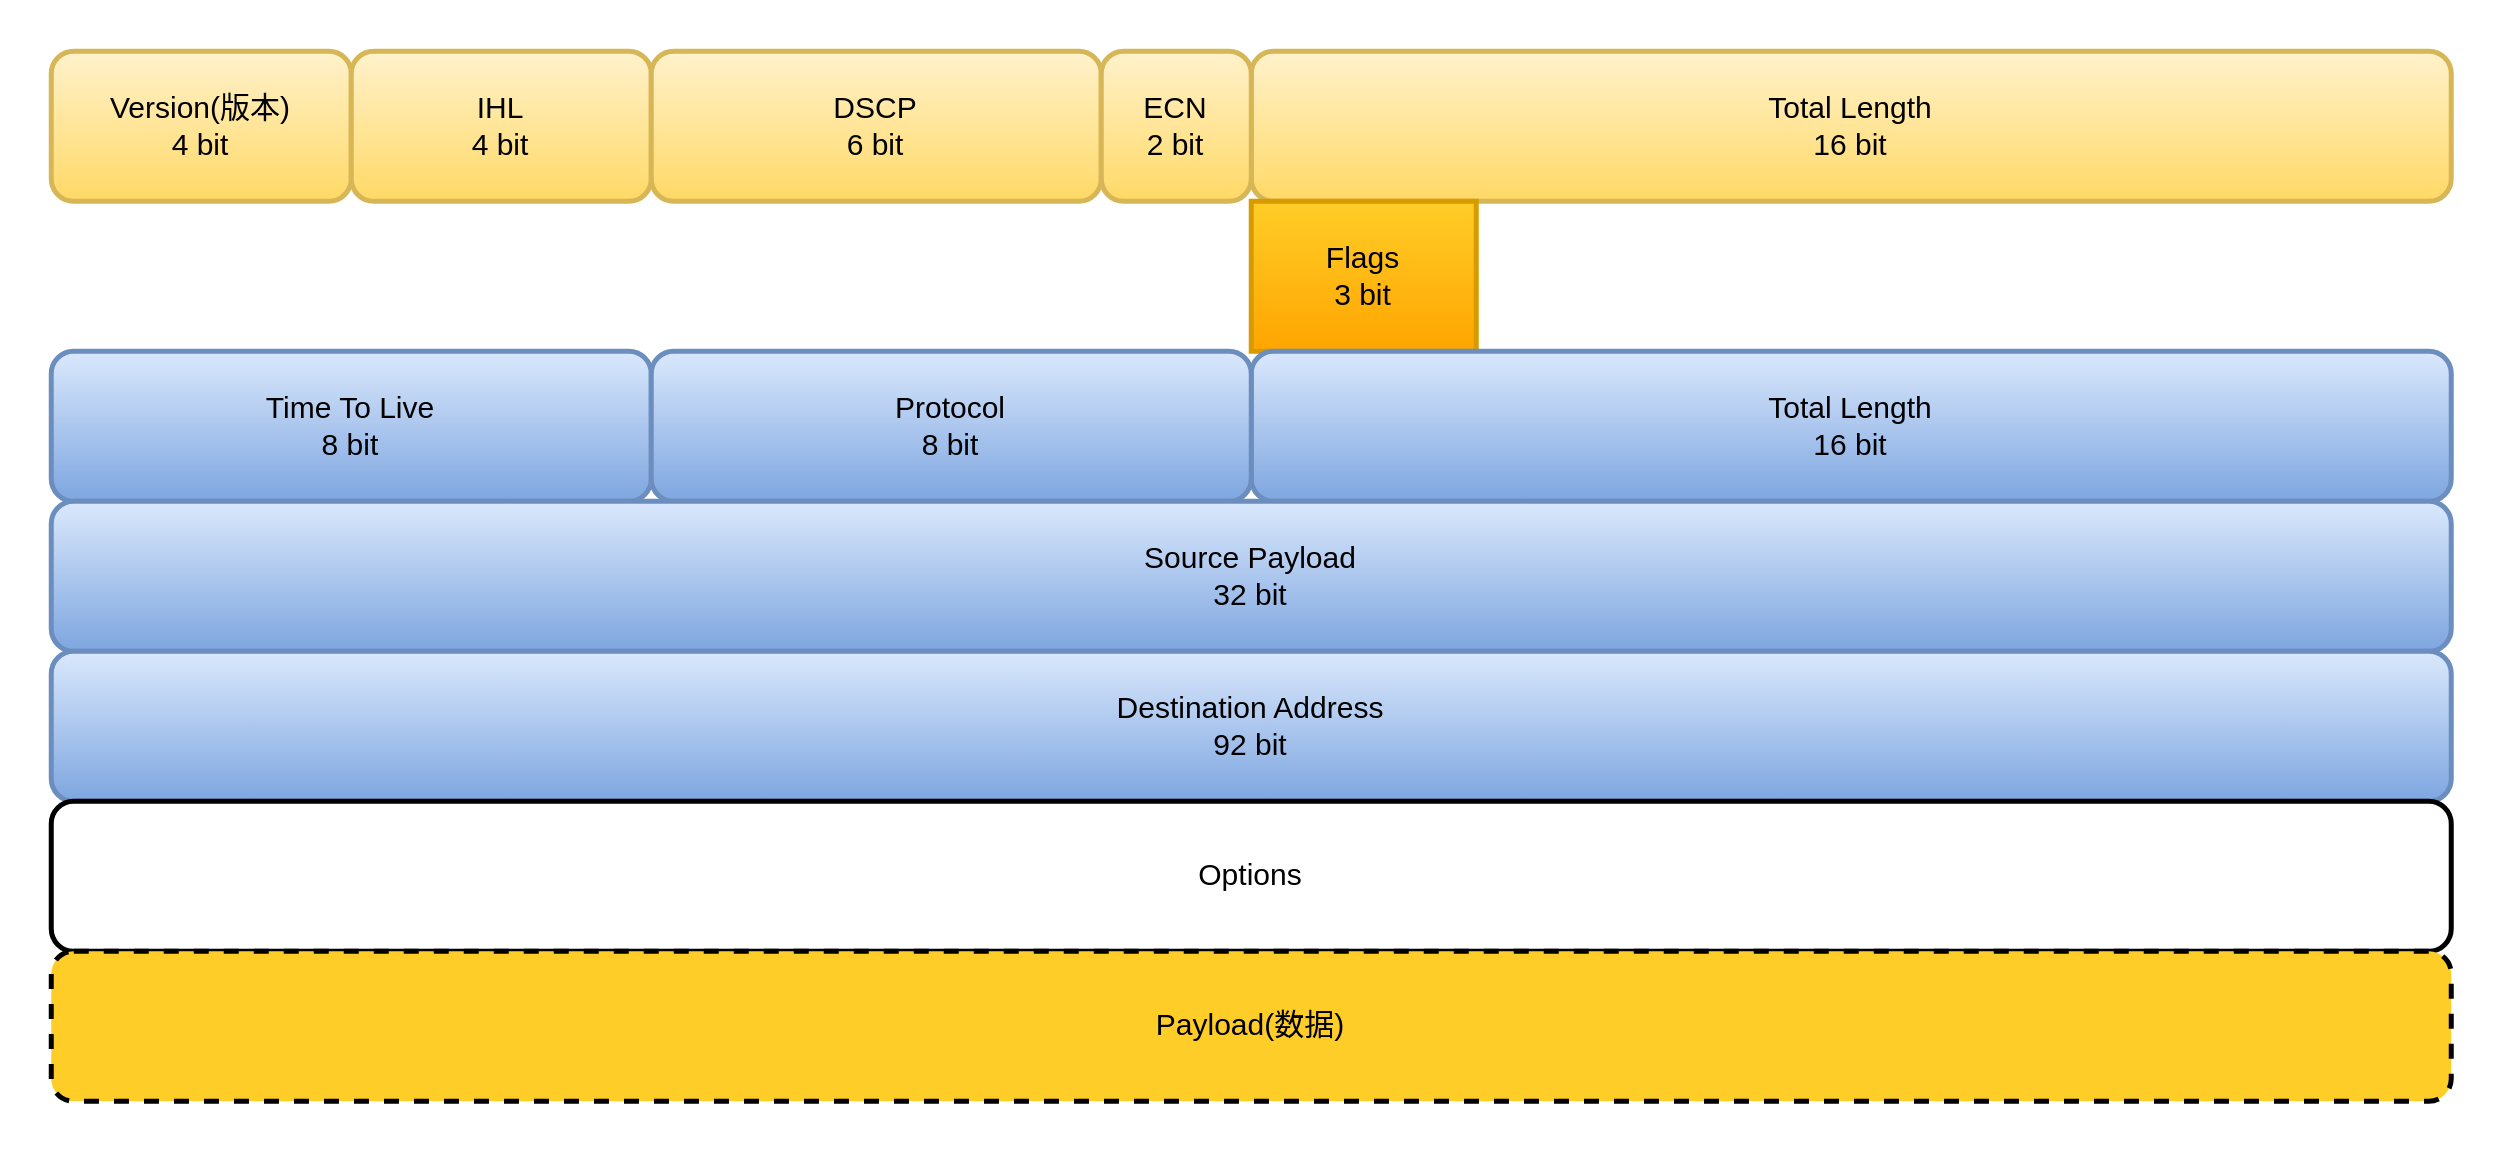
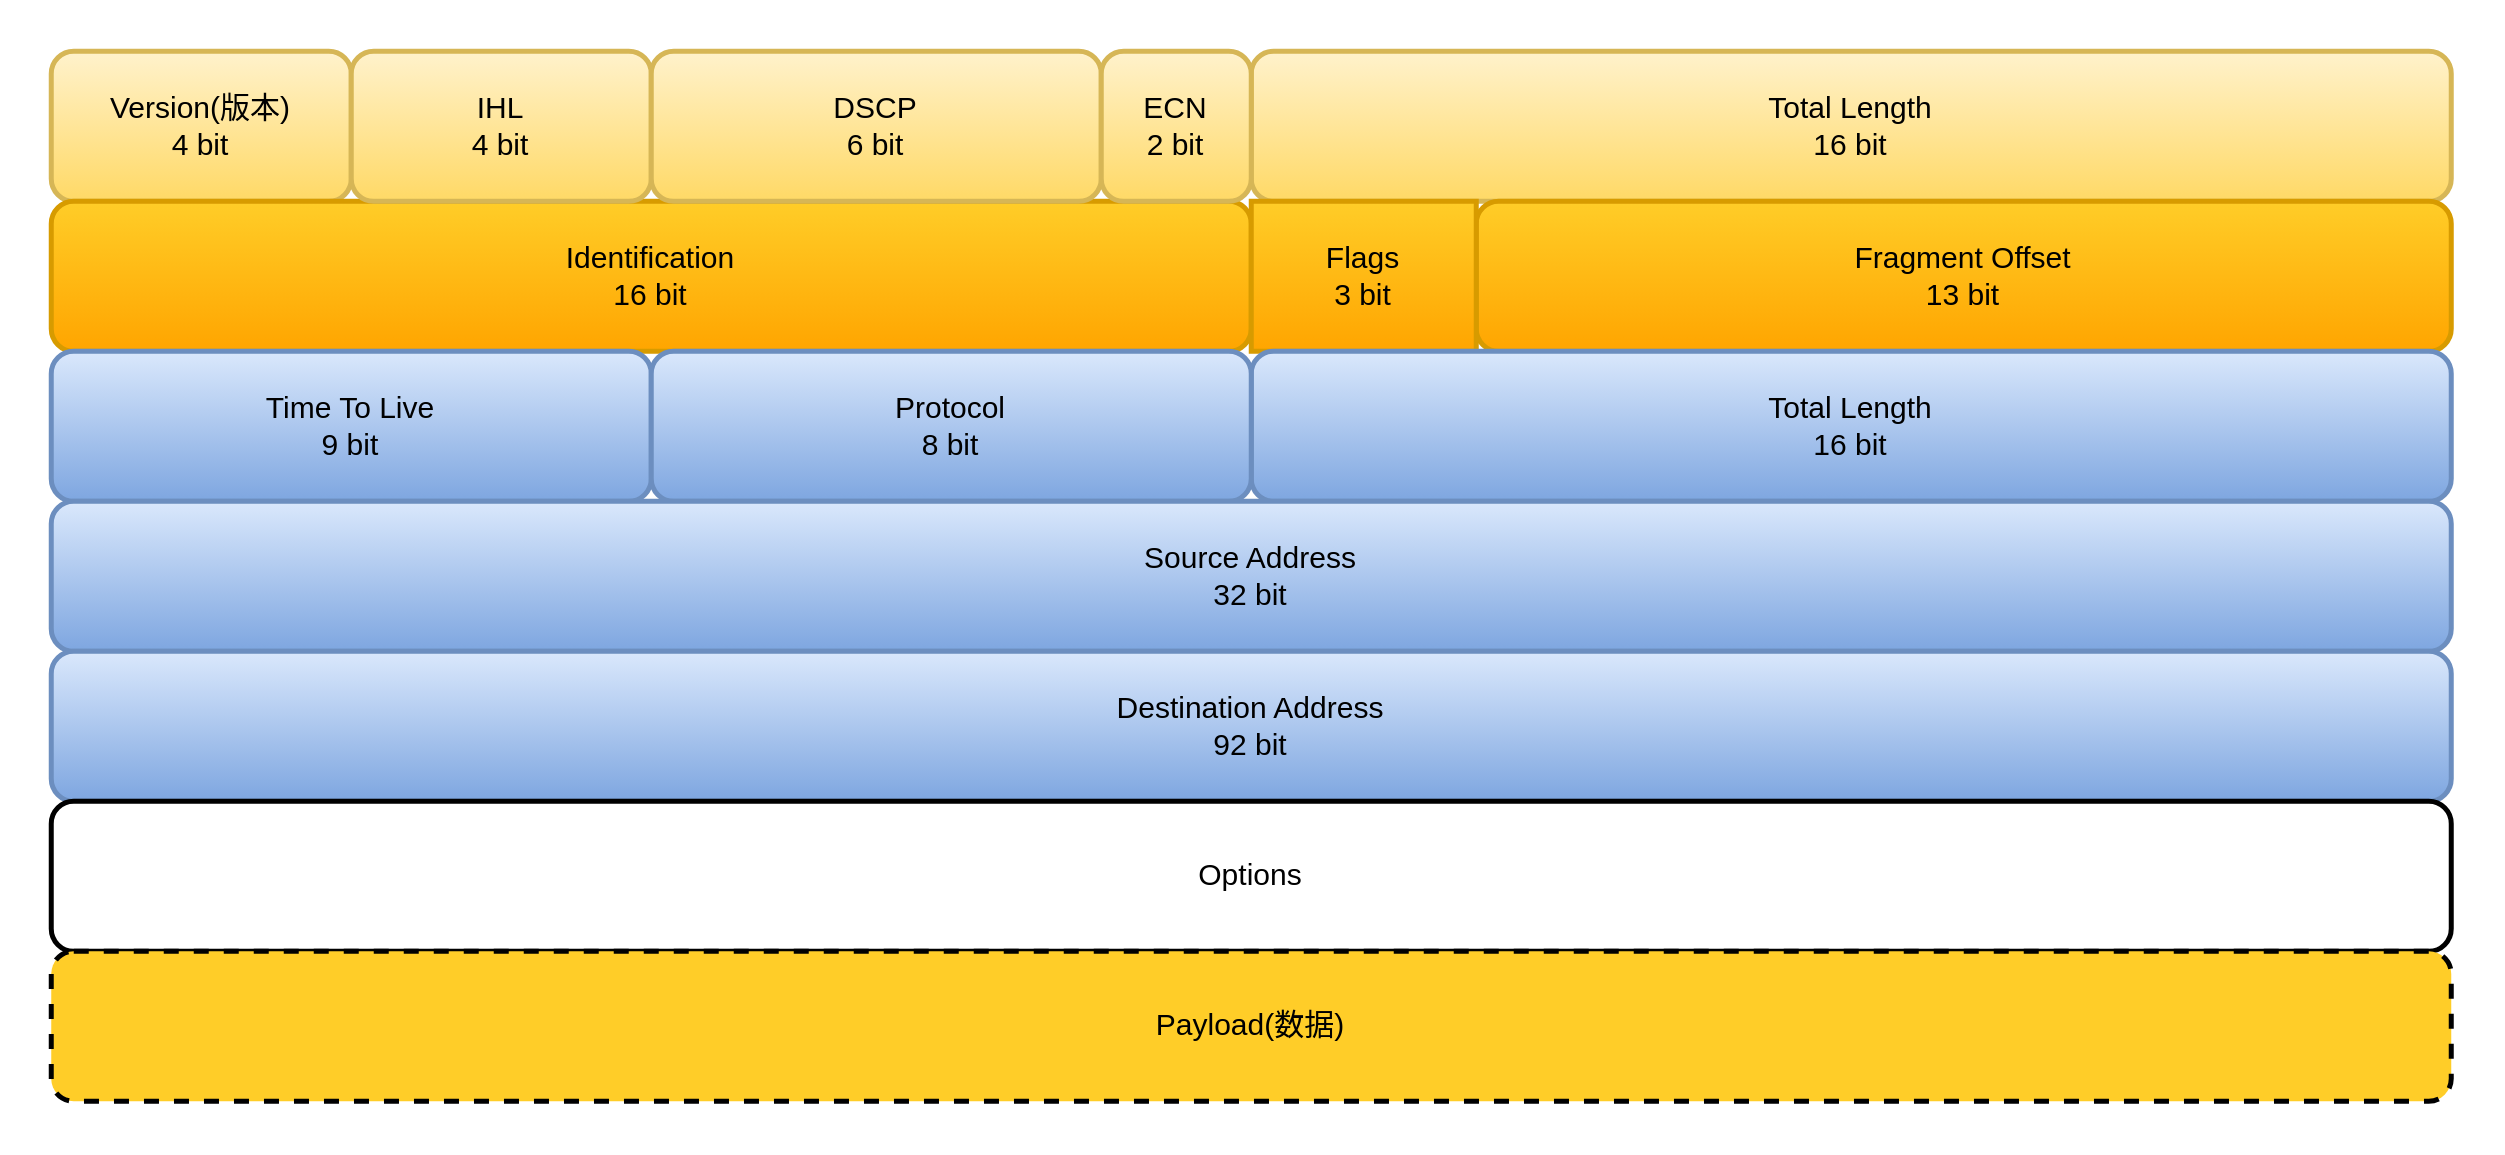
  <mxCell id="0" />
  <mxCell id="1" parent="0" />
  <mxCell id="2" value="Version(版本)&lt;div&gt;4 bit&lt;/div&gt;" style="rounded=1;whiteSpace=wrap;html=1;fillColor=#fff2cc;strokeColor=#d6b656;strokeWidth=2;gradientColor=#ffd966;" parent="1" vertex="1"><mxGeometry width="120" height="60" as="geometry" x="20" y="20" /></mxCell>
  <mxCell id="3" value="Total Length&lt;div&gt;16 bit&lt;/div&gt;" style="rounded=1;whiteSpace=wrap;html=1;fillColor=#fff2cc;strokeColor=#d6b656;strokeWidth=2;gradientColor=#ffd966;" parent="1" vertex="1"><mxGeometry x="500" width="480" height="60" as="geometry" y="20" /></mxCell>
+ <mxCell id="4" value="Identification&lt;div&gt;16 bit&lt;/div&gt;" style="rounded=1;whiteSpace=wrap;html=1;fillColor=#ffcd28;strokeColor=#d79b00;strokeWidth=2;gradientColor=#ffa500;" parent="1" vertex="1"><mxGeometry y="80" width="480" height="60" as="geometry" x="20" /></mxCell>
  <mxCell id="5" value="IHL&lt;div&gt;4 bit&lt;/div&gt;" style="rounded=1;whiteSpace=wrap;html=1;fillColor=#fff2cc;strokeColor=#d6b656;strokeWidth=2;gradientColor=#ffd966;" parent="1" vertex="1"><mxGeometry x="140" width="120" height="60" as="geometry" y="20" /></mxCell>
  <mxCell id="6" value="&lt;div&gt;DSCP&lt;/div&gt;&lt;div&gt;6 bit&lt;/div&gt;" style="rounded=1;whiteSpace=wrap;html=1;fillColor=#fff2cc;strokeColor=#d6b656;strokeWidth=2;gradientColor=#ffd966;" parent="1" vertex="1"><mxGeometry x="260" width="180" height="60" as="geometry" y="20" /></mxCell>
  <mxCell id="7" value="&lt;div&gt;ECN&lt;/div&gt;&lt;div&gt;2 bit&lt;/div&gt;" style="rounded=1;whiteSpace=wrap;html=1;fillColor=#fff2cc;strokeColor=#d6b656;strokeWidth=2;gradientColor=#ffd966;" parent="1" vertex="1"><mxGeometry x="440" width="60" height="60" as="geometry" y="20" /></mxCell>
+ <mxCell id="8" value="&lt;div&gt;Fragment Offset&lt;/div&gt;&lt;div&gt;13 bit&lt;/div&gt;" style="rounded=1;whiteSpace=wrap;html=1;fillColor=#ffcd28;strokeColor=#d79b00;strokeWidth=2;gradientColor=#ffa500;" parent="1" vertex="1"><mxGeometry x="590" y="80" width="390" height="60" as="geometry" /></mxCell>
  <mxCell id="9" value="&lt;div&gt;Flags&lt;/div&gt;&lt;div&gt;3 bit&lt;/div&gt;" style="whiteSpace=wrap;html=1;fillColor=#ffcd28;strokeColor=#d79b00;strokeWidth=2;gradientColor=#ffa500;rounded=0;" parent="1" vertex="1"><mxGeometry x="500" y="80" width="90" height="60" as="geometry" /></mxCell>
  <mxCell id="10" value="Total Length&lt;div&gt;16 bit&lt;/div&gt;" style="rounded=1;whiteSpace=wrap;html=1;fillColor=#dae8fc;strokeColor=#6c8ebf;strokeWidth=2;gradientColor=#7ea6e0;" parent="1" vertex="1"><mxGeometry x="500" y="140" width="480" height="60" as="geometry" /></mxCell>
- <mxCell id="11" value="Time To Live&lt;div&gt;8 bit&lt;/div&gt;" style="rounded=1;whiteSpace=wrap;html=1;fillColor=#dae8fc;strokeColor=#6c8ebf;strokeWidth=2;gradientColor=#7ea6e0;" parent="1" vertex="1"><mxGeometry y="140" width="240" height="60" as="geometry" x="20" /></mxCell>
+ <mxCell id="11" value="Time To Live&lt;div&gt;9 bit&lt;/div&gt;" style="rounded=1;whiteSpace=wrap;html=1;fillColor=#dae8fc;strokeColor=#6c8ebf;strokeWidth=2;gradientColor=#7ea6e0;" parent="1" vertex="1"><mxGeometry y="140" width="240" height="60" as="geometry" x="20" /></mxCell>
  <mxCell id="12" value="Protocol&lt;div&gt;8 bit&lt;/div&gt;" style="rounded=1;whiteSpace=wrap;html=1;fillColor=#dae8fc;strokeColor=#6c8ebf;strokeWidth=2;gradientColor=#7ea6e0;" parent="1" vertex="1"><mxGeometry x="260" y="140" width="240" height="60" as="geometry" /></mxCell>
- <mxCell id="13" value="Source Payload&lt;div&gt;32 bit&lt;/div&gt;" style="rounded=1;whiteSpace=wrap;html=1;fillColor=#dae8fc;strokeColor=#6c8ebf;strokeWidth=2;gradientColor=#7ea6e0;" parent="1" vertex="1"><mxGeometry y="200" width="960" height="60" as="geometry" x="20" /></mxCell>
+ <mxCell id="13" value="Source Address&lt;div&gt;32 bit&lt;/div&gt;" style="rounded=1;whiteSpace=wrap;html=1;fillColor=#dae8fc;strokeColor=#6c8ebf;strokeWidth=2;gradientColor=#7ea6e0;" parent="1" vertex="1"><mxGeometry y="200" width="960" height="60" as="geometry" x="20" /></mxCell>
  <mxCell id="14" value="Destination Address&lt;div&gt;92 bit&lt;/div&gt;" style="rounded=1;whiteSpace=wrap;html=1;fillColor=#dae8fc;strokeColor=#6c8ebf;strokeWidth=2;gradientColor=#7ea6e0;" parent="1" vertex="1"><mxGeometry y="260" width="960" height="60" as="geometry" x="20" /></mxCell>
  <mxCell id="15" value="Options" style="rounded=1;whiteSpace=wrap;html=1;strokeWidth=2;strokeColor=#000000;" parent="1" vertex="1"><mxGeometry y="320" width="960" height="60" as="geometry" x="20" /></mxCell>
  <mxCell id="16" value="Payload(数据)" style="rounded=1;whiteSpace=wrap;html=1;dashed=1;strokeWidth=2;strokeColor=#000000;fillColor=#ffcd28;" parent="1" vertex="1"><mxGeometry y="380" width="960" height="60" as="geometry" x="20" /></mxCell>
